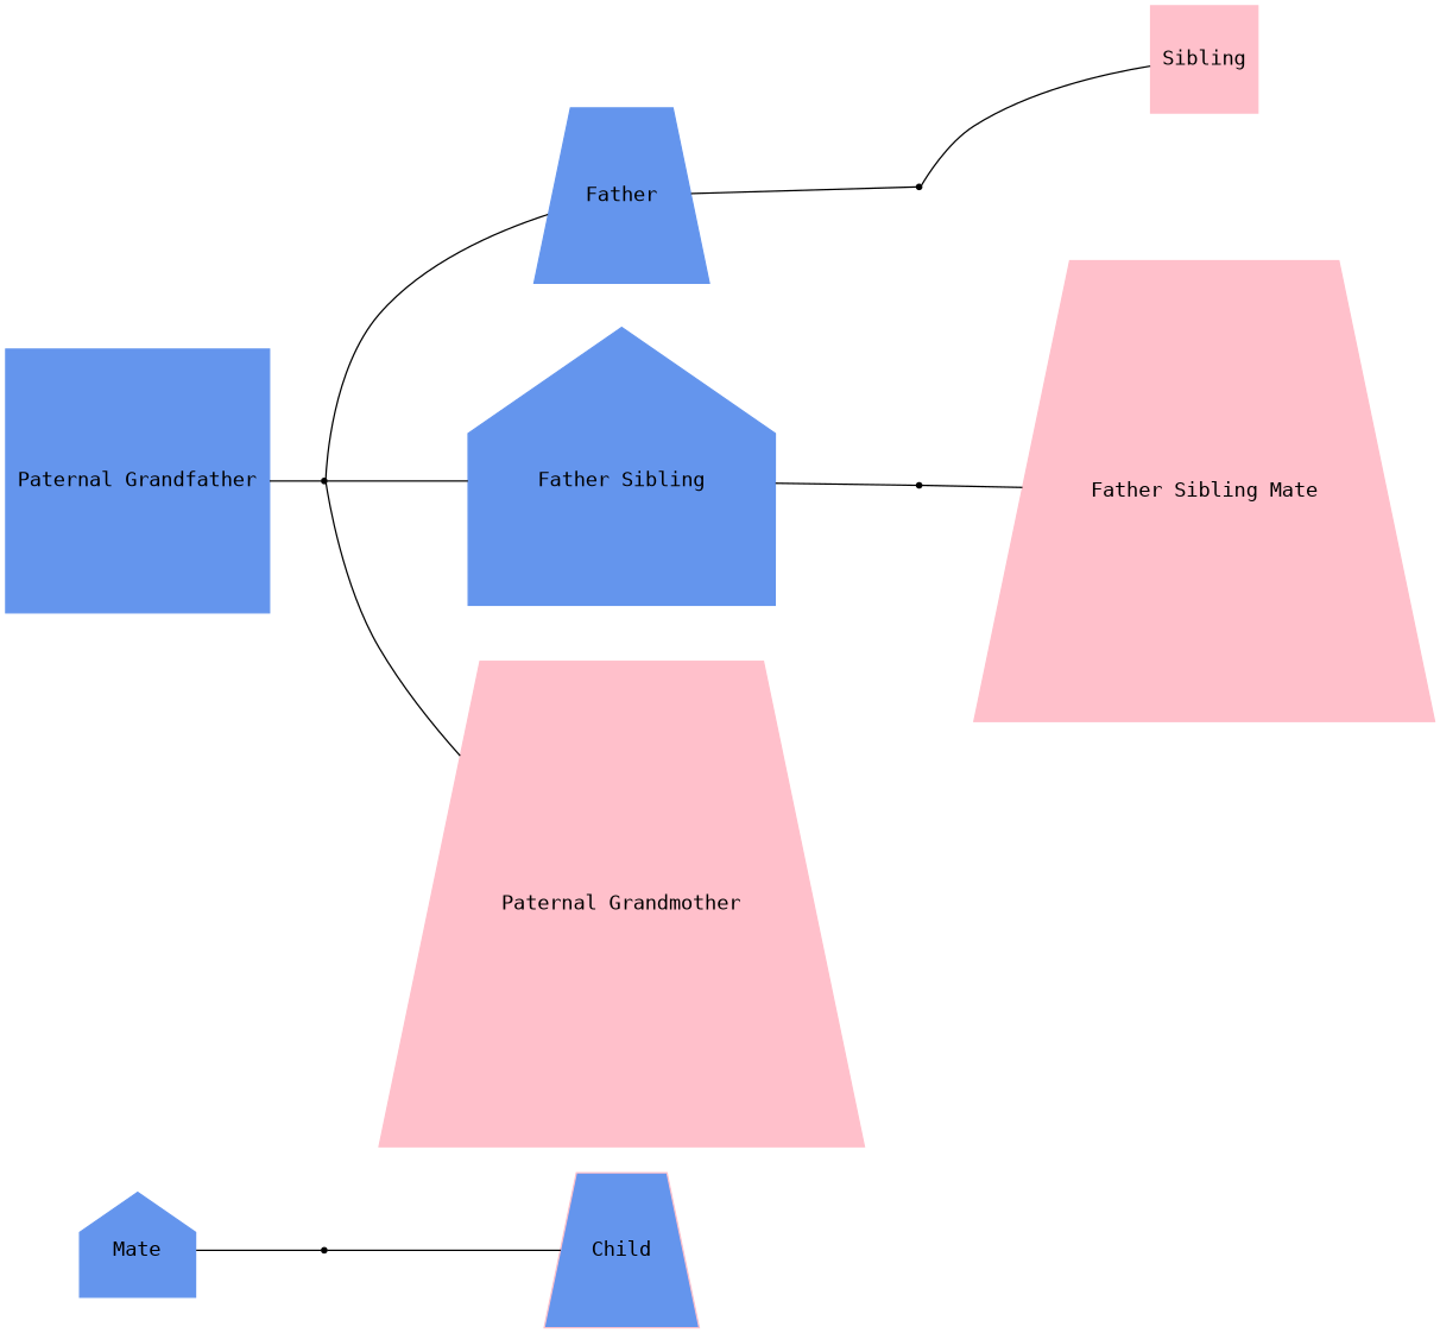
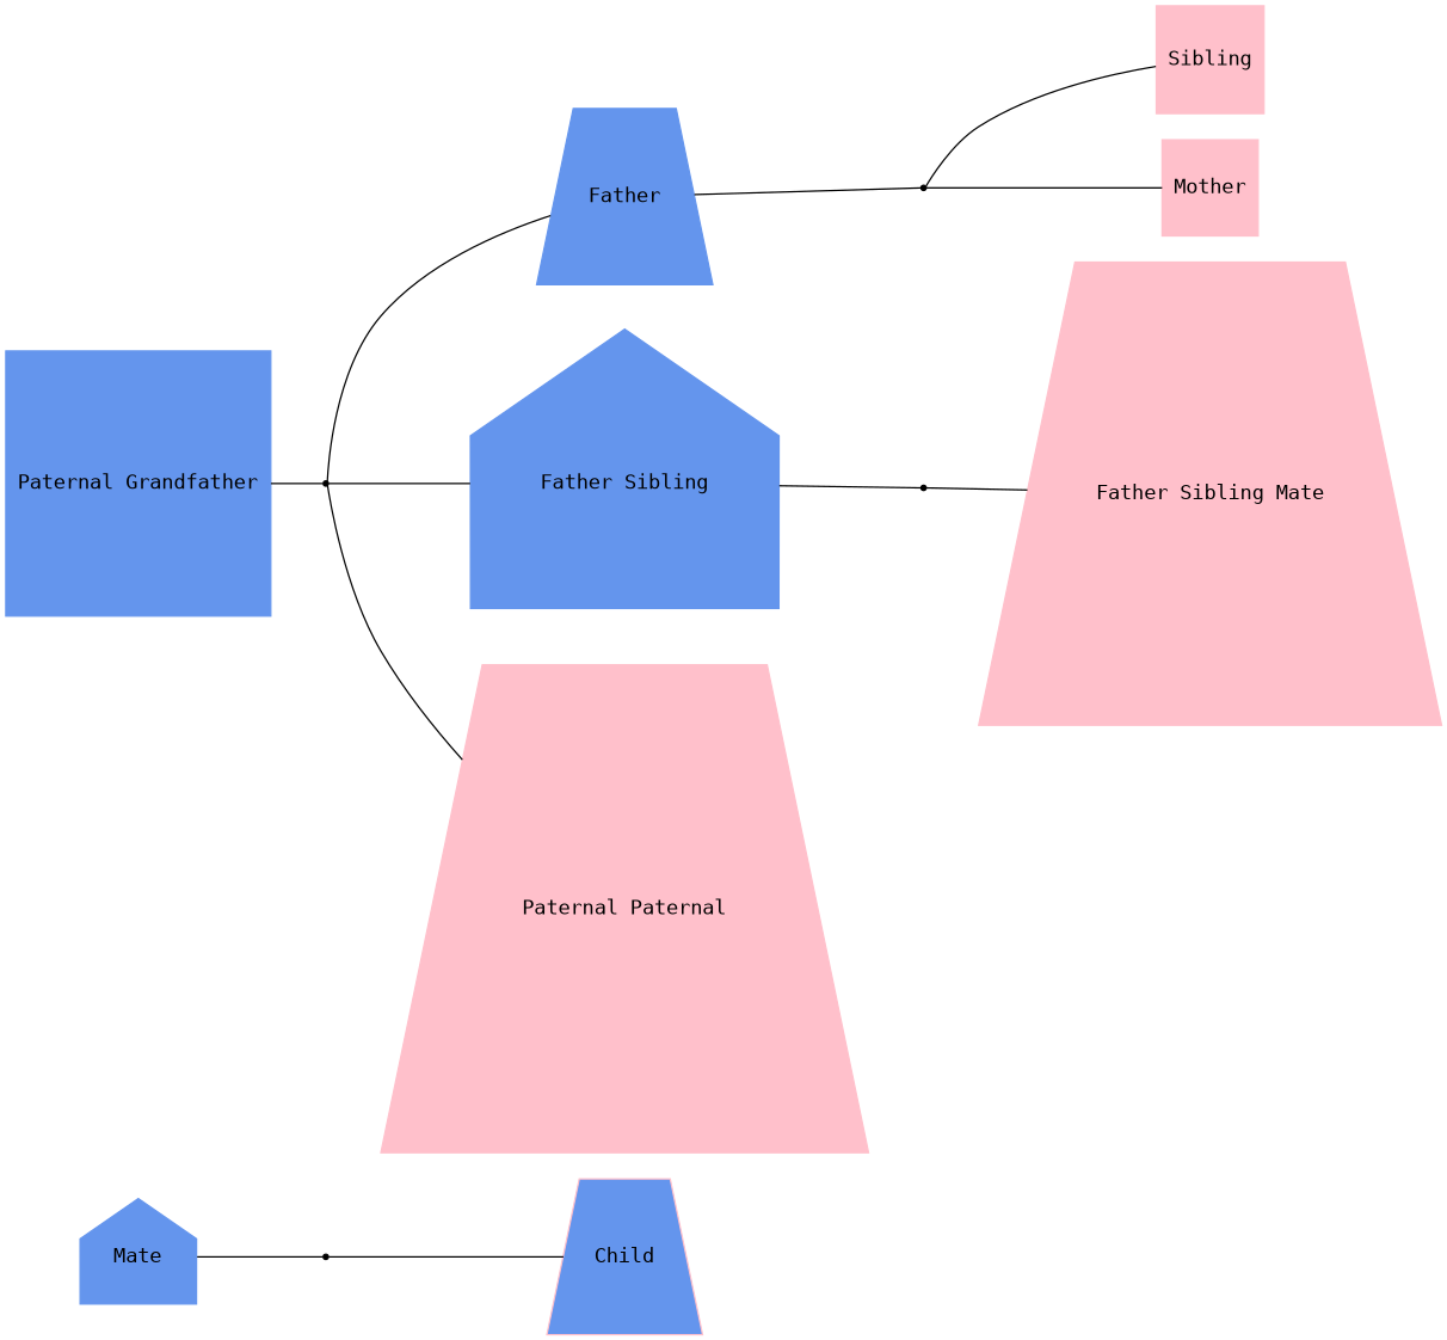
  graph {
    fontname="DejaVu Sans Mono"
    rankdir=LR
    node [color=pink fontname="DejaVu Sans Mono" regular=1 shape=point style=filled]
    edge [fontname="DejaVu Sans Mono"]
    Mate [color=cornflowerblue shape=house]
    "mate+self" [color="" regular="" style=""]
    Child [fillcolor=cornflowerblue shape=trapezium]
    Sibling [shape=box]
+   Mother [shape=box]
    Father [color=cornflowerblue shape=trapezium]
    "father+mother" [color="" regular="" style=""]
    "Father Sibling" [color=cornflowerblue shape=house]
    "fathersibling+fathersiblingmate" [color="" regular="" style=""]
    "Father Sibling Mate" [shape=trapezium]
-   "Paternal Grandmother" [shape=trapezium]
+   "Paternal Grandmother" [shape=trapezium label="Paternal Paternal"]
    "Paternal Grandfather" [color=cornflowerblue shape=box]
    "paternalgrandfather+paternalgrandmother" [color="" regular="" style=""]
    Mate -- "mate+self"
    "mate+self" -- Child
    Father -- "father+mother"
    "father+mother" -- Sibling
+   "father+mother" -- Mother
    "Father Sibling" -- "fathersibling+fathersiblingmate"
    "fathersibling+fathersiblingmate" -- "Father Sibling Mate"
    "Paternal Grandfather" -- "paternalgrandfather+paternalgrandmother"
    "paternalgrandfather+paternalgrandmother" -- Father
    "paternalgrandfather+paternalgrandmother" -- "Father Sibling"
    "paternalgrandfather+paternalgrandmother" -- "Paternal Grandmother"
  }
